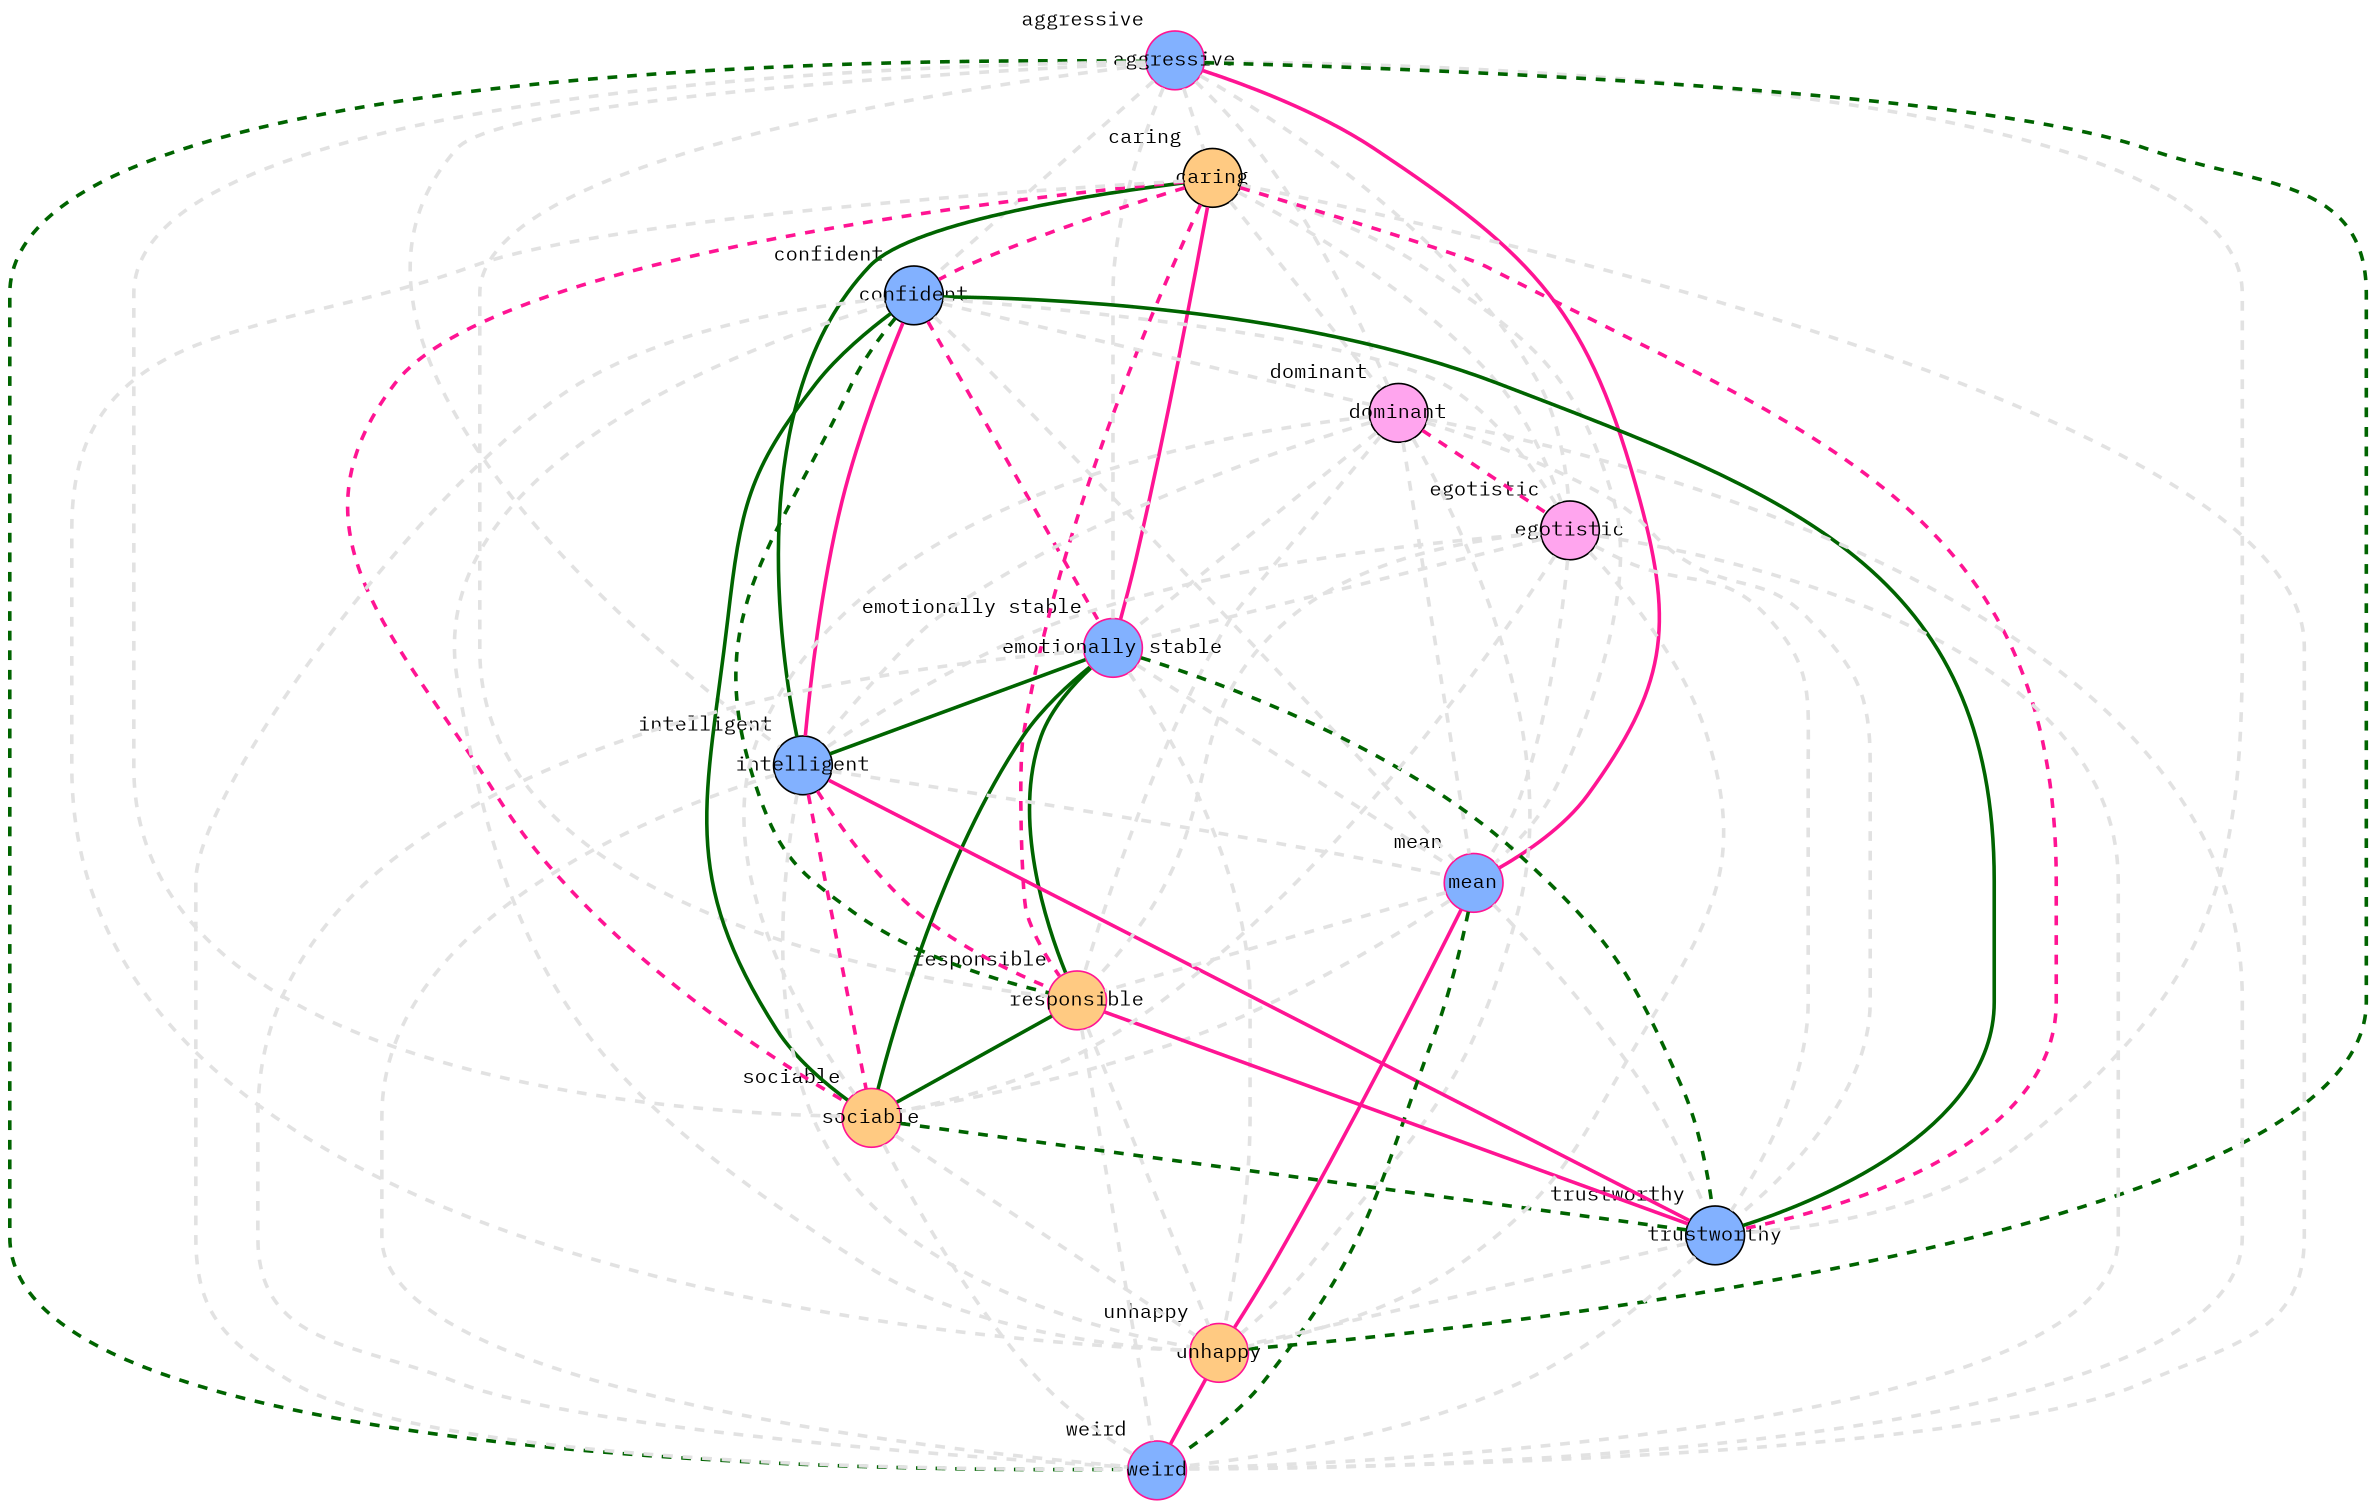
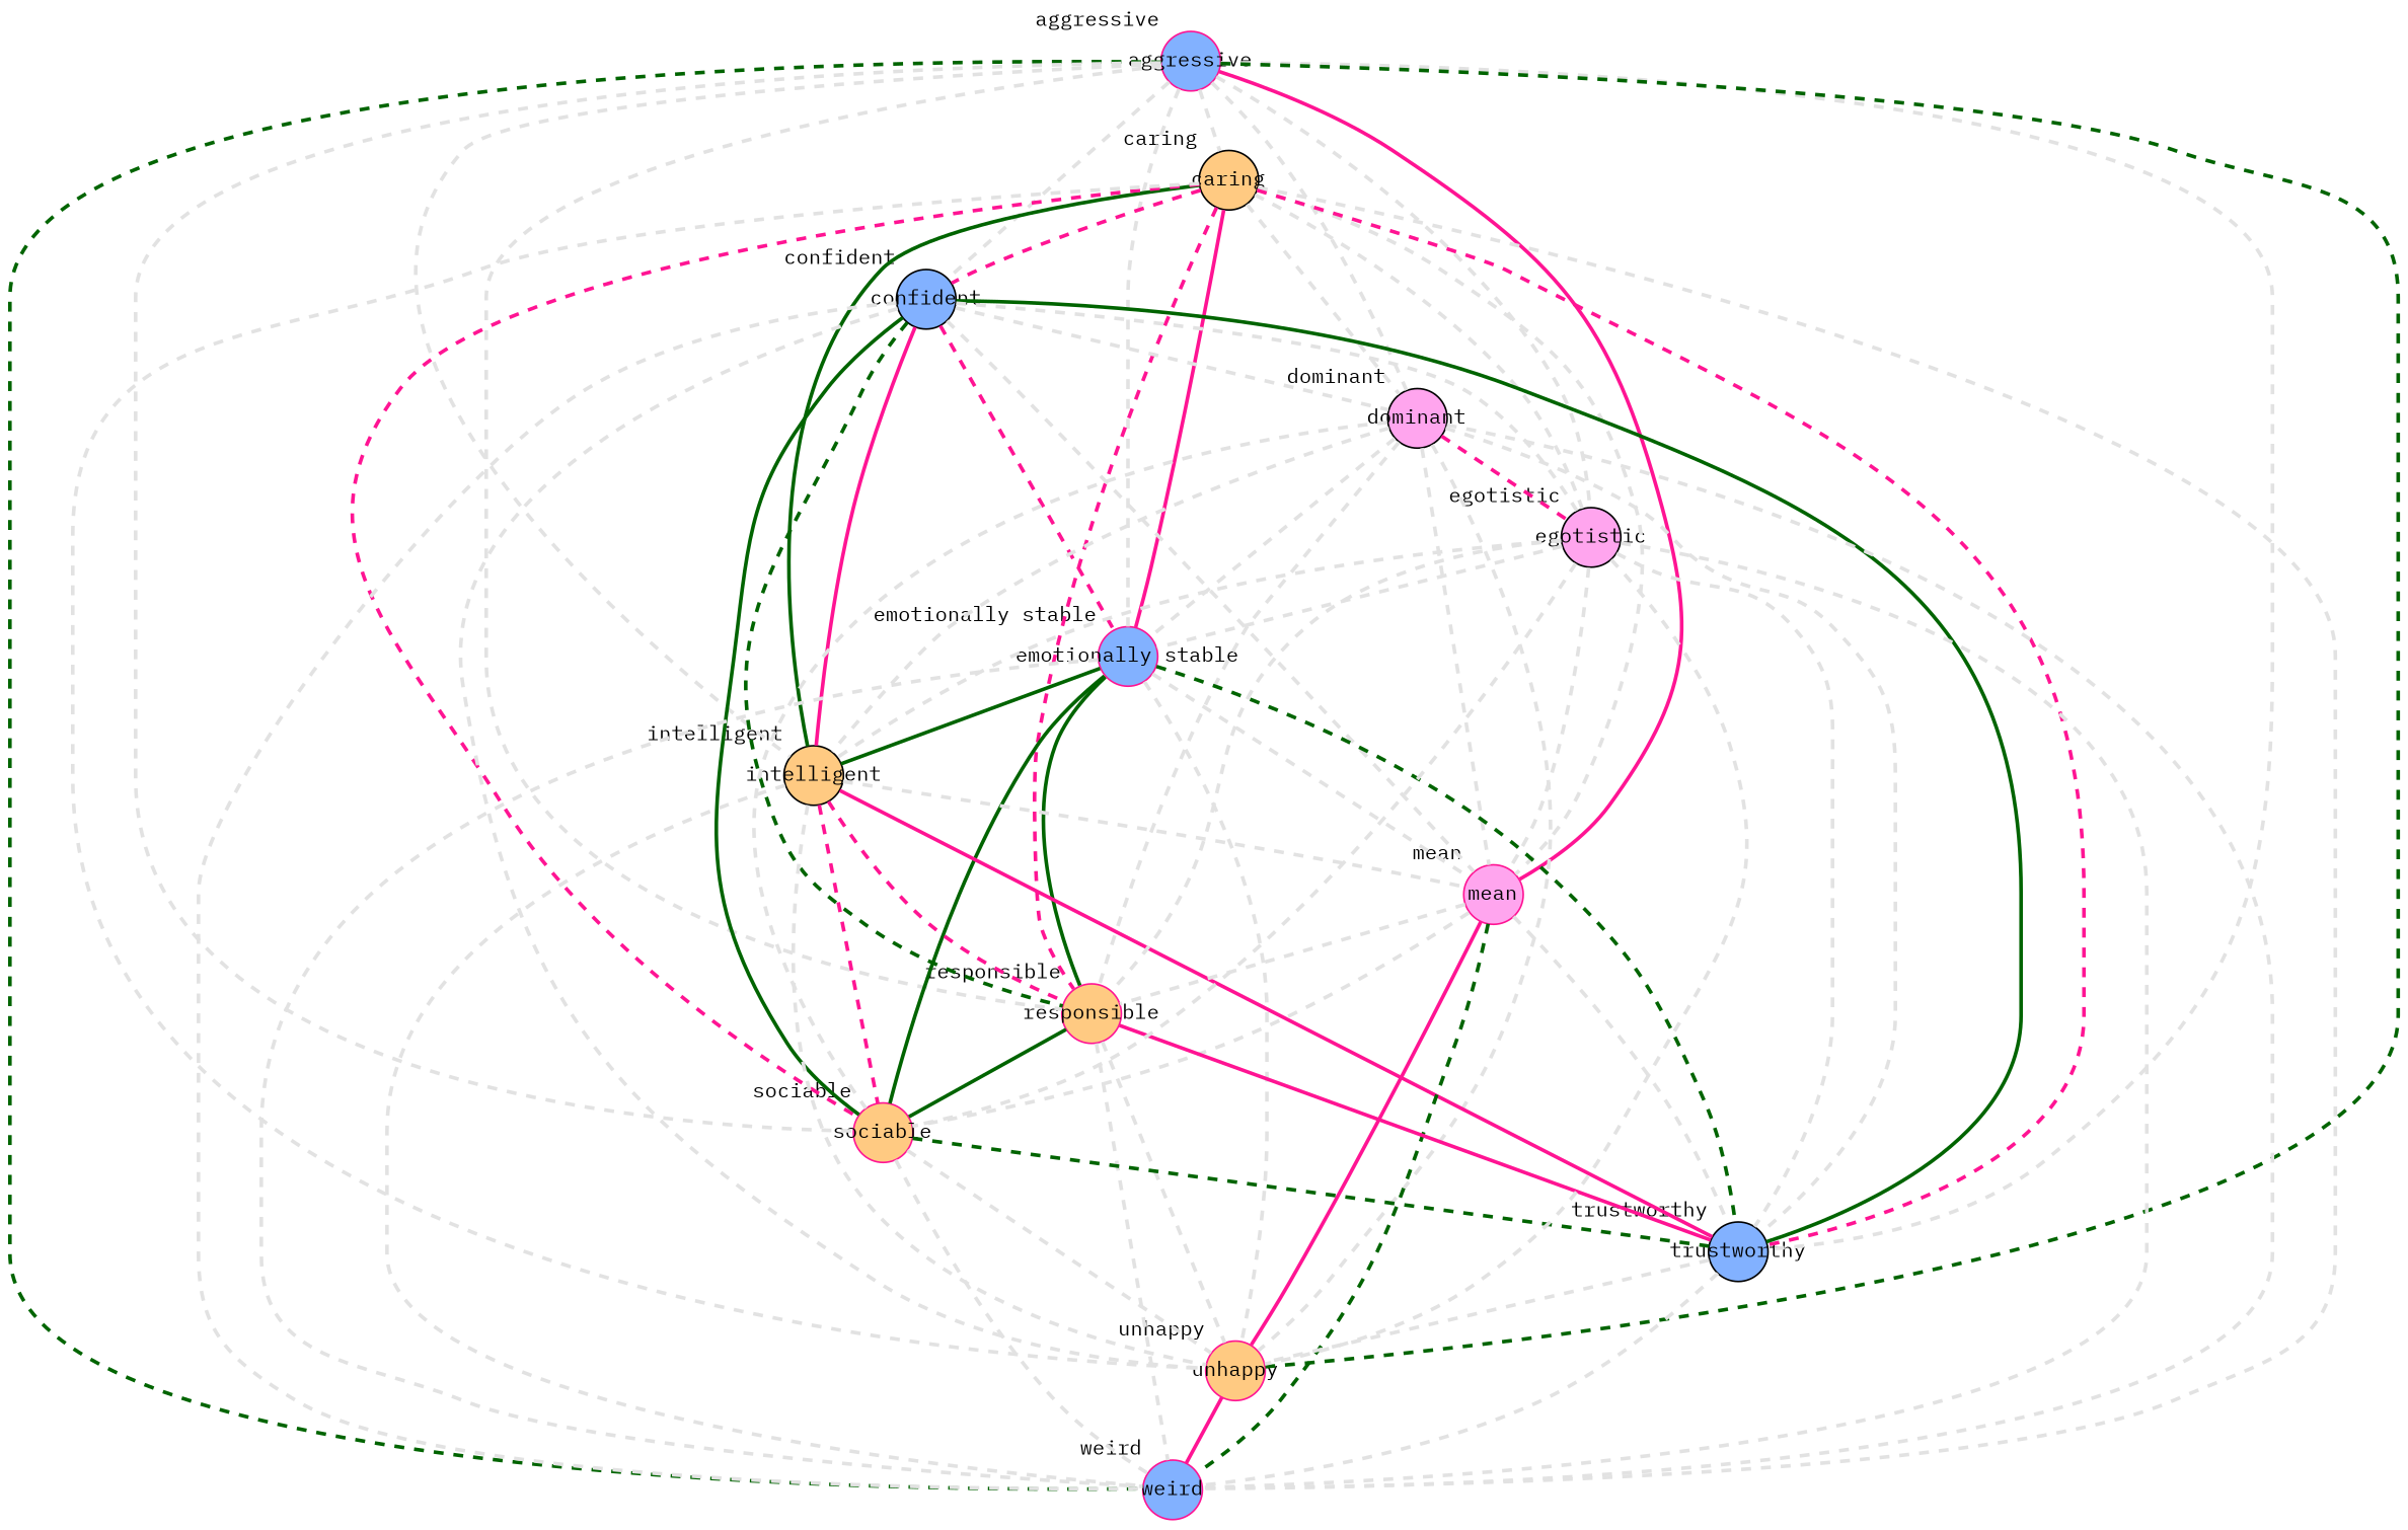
  graph {
    fontname="IBM Plex Mono"
    node [color=deeppink fillcolor="#82b1ff" fixedsize=true fontname="IBM Plex Mono" fontsize=12 labeljust=r shape=circle style=filled]
    edge [color="#e2e2e2" fontname="IBM Plex Mono" penwidth=2.2 style=dashed]
    aggressive [xlabel=aggressive]
    caring [color=black fillcolor="#ffca82" xlabel=caring]
    confident [color=black xlabel=confident]
    dominant [color=black fillcolor="#ffa5ee" xlabel=dominant]
    "emotionally stable" [xlabel="emotionally stable"]
-   intelligent [color=black xlabel=intelligent]
-   mean [xlabel=mean]
+   intelligent [color=black fillcolor="#ffca82" xlabel=intelligent]
+   mean [fillcolor="#ffa5ee" xlabel=mean]
    responsible [fillcolor="#ffca82" xlabel=responsible]
    weird [xlabel=weird]
    sociable [fillcolor="#ffca82" xlabel=sociable]
    trustworthy [color=black xlabel=trustworthy]
    unhappy [fillcolor="#ffca82" xlabel=unhappy]
    egotistic [color=black fillcolor="#ffa5ee" xlabel=egotistic]
    aggressive -- caring
    aggressive -- confident
    aggressive -- dominant
    aggressive -- "emotionally stable"
    aggressive -- intelligent
    aggressive -- mean [color=deeppink style=bold]
    aggressive -- responsible
    aggressive -- weird [color=darkgreen]
    aggressive -- sociable
    aggressive -- trustworthy
    aggressive -- unhappy [color=darkgreen]
    aggressive -- egotistic
    caring -- confident [color=deeppink]
    caring -- dominant
    caring -- "emotionally stable" [color=deeppink style=bold]
    caring -- intelligent [color=darkgreen style=bold]
    caring -- mean
    caring -- responsible [color=deeppink]
    caring -- weird
    caring -- sociable [color=deeppink]
    caring -- trustworthy [color=deeppink]
    caring -- unhappy
    caring -- egotistic
    confident -- dominant
    confident -- "emotionally stable" [color=deeppink]
    confident -- intelligent [color=deeppink style=bold]
    confident -- mean
    confident -- responsible [color=darkgreen]
    confident -- weird
    confident -- sociable [color=darkgreen style=bold]
    confident -- trustworthy [color=darkgreen style=bold]
    confident -- unhappy
    confident -- egotistic
    dominant -- "emotionally stable"
    dominant -- intelligent
    dominant -- mean
    dominant -- responsible
    dominant -- weird
    dominant -- sociable
    dominant -- trustworthy
    dominant -- unhappy
    dominant -- egotistic [color=deeppink]
    "emotionally stable" -- intelligent [color=darkgreen style=bold]
    "emotionally stable" -- mean
    "emotionally stable" -- responsible [color=darkgreen style=bold]
    "emotionally stable" -- weird
    "emotionally stable" -- sociable [color=darkgreen style=bold]
    "emotionally stable" -- trustworthy [color=darkgreen]
    "emotionally stable" -- unhappy
    intelligent -- mean
    intelligent -- responsible [color=deeppink]
    intelligent -- weird
    intelligent -- sociable [color=deeppink]
    intelligent -- trustworthy [color=deeppink style=bold]
    intelligent -- unhappy
    mean -- responsible
    mean -- weird [color=darkgreen]
    mean -- sociable
    mean -- trustworthy
    mean -- unhappy [color=deeppink style=bold]
    responsible -- weird
    responsible -- sociable [color=darkgreen style=bold]
    responsible -- trustworthy [color=deeppink style=bold]
    responsible -- unhappy
    sociable -- weird
    sociable -- trustworthy [color=darkgreen]
    sociable -- unhappy
    trustworthy -- weird
    trustworthy -- unhappy
    unhappy -- weird [color=deeppink style=bold]
    egotistic -- "emotionally stable"
    egotistic -- intelligent
    egotistic -- mean
    egotistic -- responsible
    egotistic -- weird
    egotistic -- sociable
    egotistic -- trustworthy
    egotistic -- unhappy
  }
